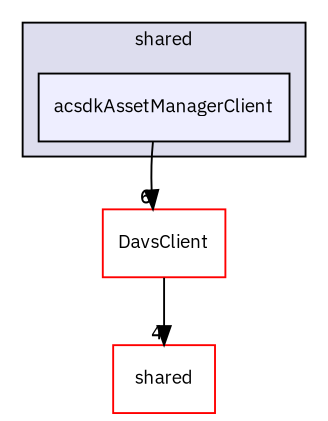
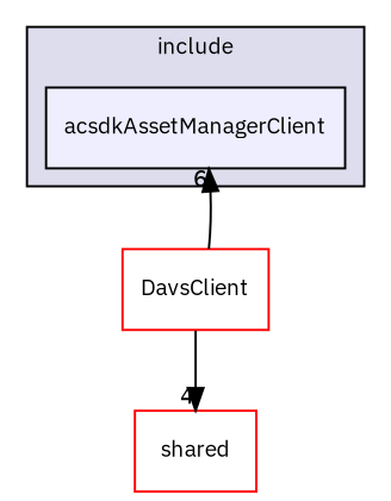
  digraph {
    compound=true
    fontname="IBM Plex Sans"
    node [fillcolor=white fontname="IBM Plex Sans" fontsize=10 shape=box style=filled color=red]
    edge [fontname="IBM Plex Sans" labeldistance=1.5 labelfontname=Helvetica labelfontsize=10]
    n1 [fillcolor="#eeeeff" label=acsdkAssetManagerClient pencolor=black color=""]
    n2 [label=DavsClient]
    n3 [label=shared]
    subgraph cluster_1 {
      bgcolor="#ddddee"
      fontsize=10
-     label=shared
+     label=include
      pencolor=black
      n1
    }
-   n1 -> n2 [headlabel=6]
+   n2 -> n1 [headlabel=6]
    n2 -> n3 [headlabel=4]
  }
